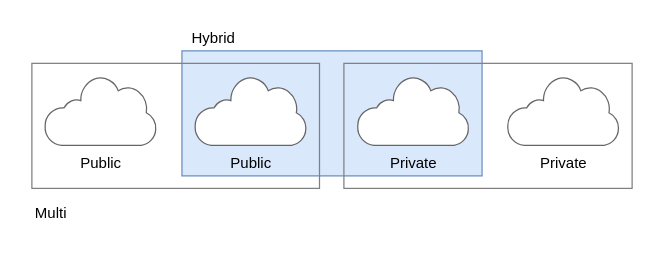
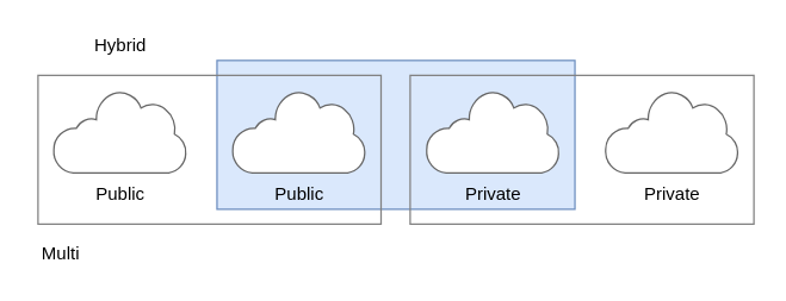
  <mxCell id="0" />
  <mxCell id="1" parent="0" />
  <mxCell id="2" value="" style="whiteSpace=wrap;html=1;strokeColor=#6c8ebf;fillColor=#dae8fc;" vertex="1" parent="1"><mxGeometry x="145" y="40" width="240" height="100" as="geometry" /></mxCell>
  <mxCell id="3" value="Private" style="aspect=fixed;pointerEvents=1;shadow=0;dashed=0;html=1;strokeColor=#666666;labelPosition=center;verticalLabelPosition=bottom;verticalAlign=top;align=center;fillColor=#FFFFFF;shape=mxgraph.mscae.enterprise.internet;gradientColor=none;" vertex="1" parent="1"><mxGeometry x="285" y="60" width="89.52" height="55.5" as="geometry" /></mxCell>
  <mxCell id="4" value="Public" style="aspect=fixed;pointerEvents=1;shadow=0;dashed=0;html=1;strokeColor=#666666;labelPosition=center;verticalLabelPosition=bottom;verticalAlign=top;align=center;fillColor=#FFFFFF;shape=mxgraph.mscae.enterprise.internet;gradientColor=none;" vertex="1" parent="1"><mxGeometry x="35" y="60" width="89.52" height="55.5" as="geometry" /></mxCell>
  <mxCell id="5" value="Private" style="aspect=fixed;pointerEvents=1;shadow=0;dashed=0;html=1;strokeColor=#666666;labelPosition=center;verticalLabelPosition=bottom;verticalAlign=top;align=center;fillColor=#FFFFFF;shape=mxgraph.mscae.enterprise.internet;gradientColor=none;" vertex="1" parent="1"><mxGeometry x="405" y="60" width="89.52" height="55.5" as="geometry" /></mxCell>
  <mxCell id="6" value="Public" style="aspect=fixed;pointerEvents=1;shadow=0;dashed=0;html=1;strokeColor=#666666;labelPosition=center;verticalLabelPosition=bottom;verticalAlign=top;align=center;fillColor=#FFFFFF;shape=mxgraph.mscae.enterprise.internet;gradientColor=none;" vertex="1" parent="1"><mxGeometry x="155" y="60" width="89.52" height="55.5" as="geometry" /></mxCell>
  <mxCell id="7" value="Multi" style="text;html=1;align=center;verticalAlign=middle;resizable=0;points=[];autosize=1;" vertex="1" parent="1"><mxGeometry x="20" y="160" width="40" height="20" as="geometry" /></mxCell>
- <mxCell id="8" value="Hybrid" style="text;html=1;align=center;verticalAlign=middle;resizable=0;points=[];autosize=1;" vertex="1" parent="1"><mxGeometry x="145" y="20" width="50" height="20" as="geometry" /></mxCell>
+ <mxCell id="8" value="Hybrid" style="text;html=1;align=center;verticalAlign=middle;resizable=0;points=[];autosize=1;" vertex="1" parent="1"><mxGeometry x="55" y="20" width="50" height="20" as="geometry" /></mxCell>
  <mxCell id="9" value="" style="whiteSpace=wrap;html=1;fillColor=none;strokeColor=#808080;" vertex="1" parent="1"><mxGeometry x="274.52" y="50" width="230.48" height="100" as="geometry" /></mxCell>
  <mxCell id="10" value="" style="whiteSpace=wrap;html=1;fillColor=none;strokeColor=#808080;" vertex="1" parent="1"><mxGeometry x="25" y="50" width="230" height="100" as="geometry" /></mxCell>
